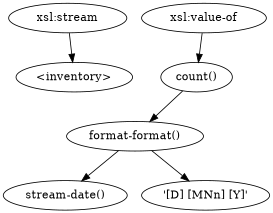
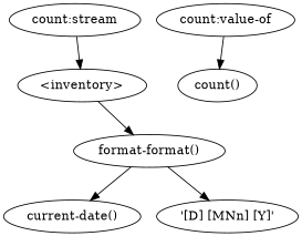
  digraph {
    compound=true
-   n1 [label="xsl:stream"]
+   n1 [label="count:stream"]
    n2 [label="<inventory>"]
    n3 [label="format-format()"]
-   n4 [label="stream-date()"]
+   n4 [label="current-date()"]
    n5 [label="'[D] [MNn] [Y]'"]
-   n6 [label="xsl:value-of"]
+   n6 [label="count:value-of"]
    n7 [label="count()"]
    n1 -> n2
-   n7 -> n3
+   n2 -> n3
    n3 -> n4
    n3 -> n5
    n6 -> n7
  }
